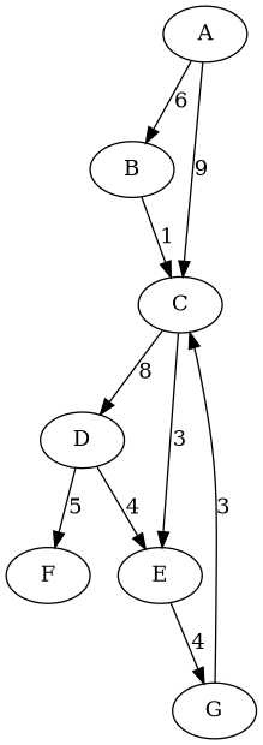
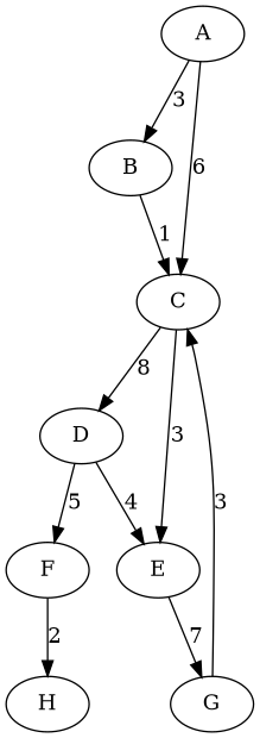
  digraph {
    A
    B
    C
    D
    E
    F
    G
-   A -> B [label=6]
-   A -> C [label=9]
+   H
+   A -> B [label=3]
+   A -> C [label=6]
    B -> C [label=1]
    C -> D [label=8]
    C -> E [label=3]
    D -> E [label=4]
    D -> F [label=5]
-   E -> G [label=4]
+   E -> G [label=7]
+   F -> H [label=2]
    G -> C [label=3]
  }
